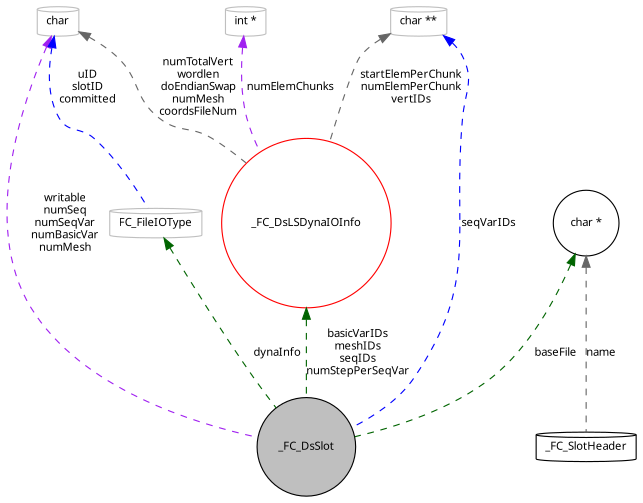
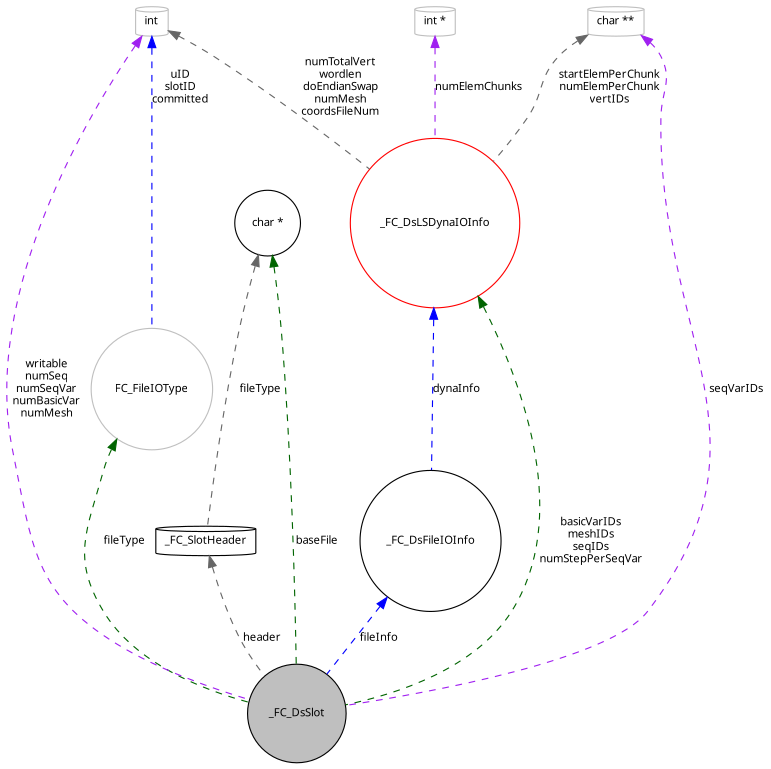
  digraph {
    node [color=black fillcolor=white fontname="FreeSans.ttf" fontsize=10 shape=circle style=filled]
    edge [color=gray40 dir=back fontname="FreeSans.ttf" fontsize=10 labelfontname="FreeSans.ttf" labelfontsize=10 style=dashed]
    n1 [fillcolor=grey75 fontcolor=black height=0.2 label=_FC_DsSlot width=0.4]
    n2 [color=grey75 height=0.2 label="int *" shape=cylinder width=0.4]
    n3 [color=red height=0.2 label=_FC_DsLSDynaIOInfo width=0.4]
-   n5 [color=grey75 height=0.2 label=FC_FileIOType shape=cylinder width=0.4]
+   n4 [height=0.2 label=_FC_DsFileIOInfo width=0.4]
+   n5 [color=grey75 height=0.2 label=FC_FileIOType width=0.4]
    n6 [height=0.2 label=_FC_SlotHeader shape=cylinder width=0.4]
-   n7 [color=grey75 height=0.2 label=char shape=cylinder width=0.4]
+   n7 [color=grey75 height=0.2 label=int shape=cylinder width=0.4]
    n8 [height=0.2 label="char *" width=0.4]
    n9 [color=grey75 height=0.2 label="char **" shape=cylinder width=0.4]
    n2 -> n3 [color=purple label=numElemChunks]
    n3 -> n1 [color=darkgreen label="basicVarIDs\nmeshIDs\nseqIDs\nnumStepPerSeqVar"]
-   n5 -> n1 [color=darkgreen label=dynaInfo]
+   n3 -> n4 [color=blue label=dynaInfo]
+   n4 -> n1 [color=blue label=fileInfo]
+   n5 -> n1 [color=darkgreen label=fileType]
+   n6 -> n1 [label=header]
    n7 -> n1 [color=purple label="writable\nnumSeq\nnumSeqVar\nnumBasicVar\nnumMesh"]
    n7 -> n3 [label="numTotalVert\nwordlen\ndoEndianSwap\nnumMesh\ncoordsFileNum"]
    n7 -> n5 [color=blue label="uID\nslotID\ncommitted"]
    n8 -> n1 [color=darkgreen label=baseFile]
-   n8 -> n6 [label=name]
-   n9 -> n1 [color=blue label=seqVarIDs]
+   n8 -> n6 [label=fileType]
+   n9 -> n1 [color=purple label=seqVarIDs]
    n9 -> n3 [label="startElemPerChunk\nnumElemPerChunk\nvertIDs"]
  }
